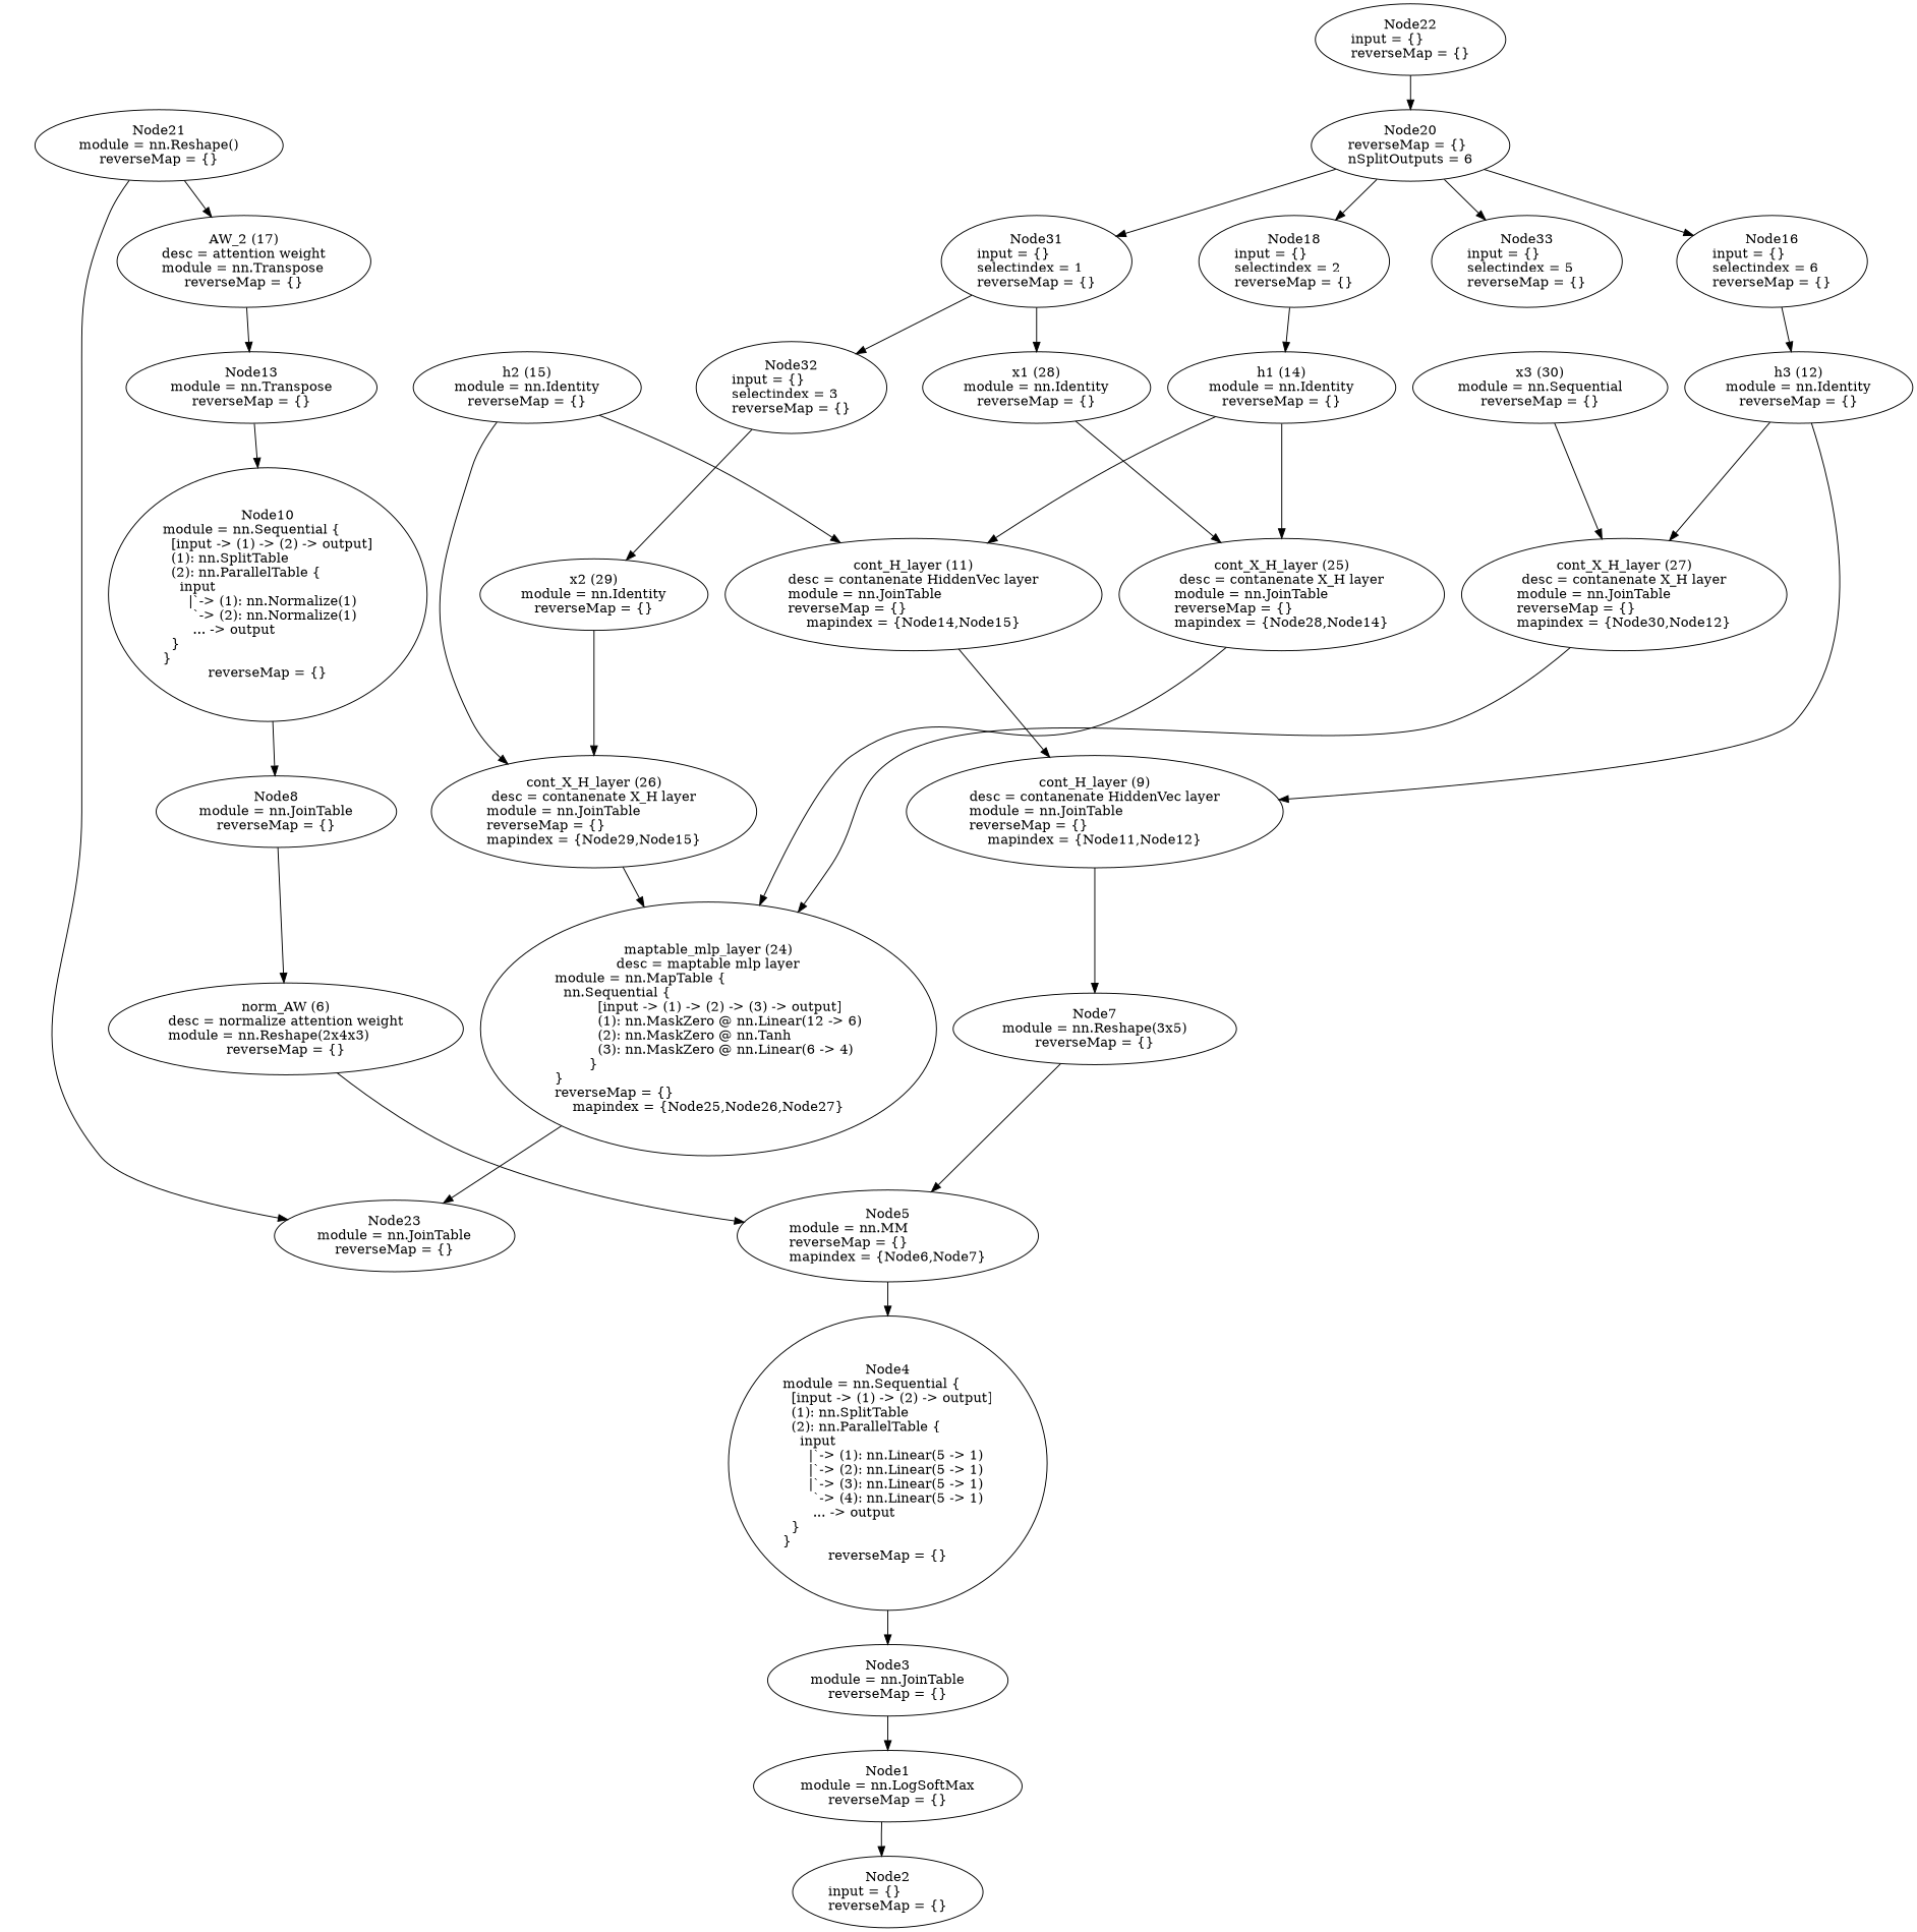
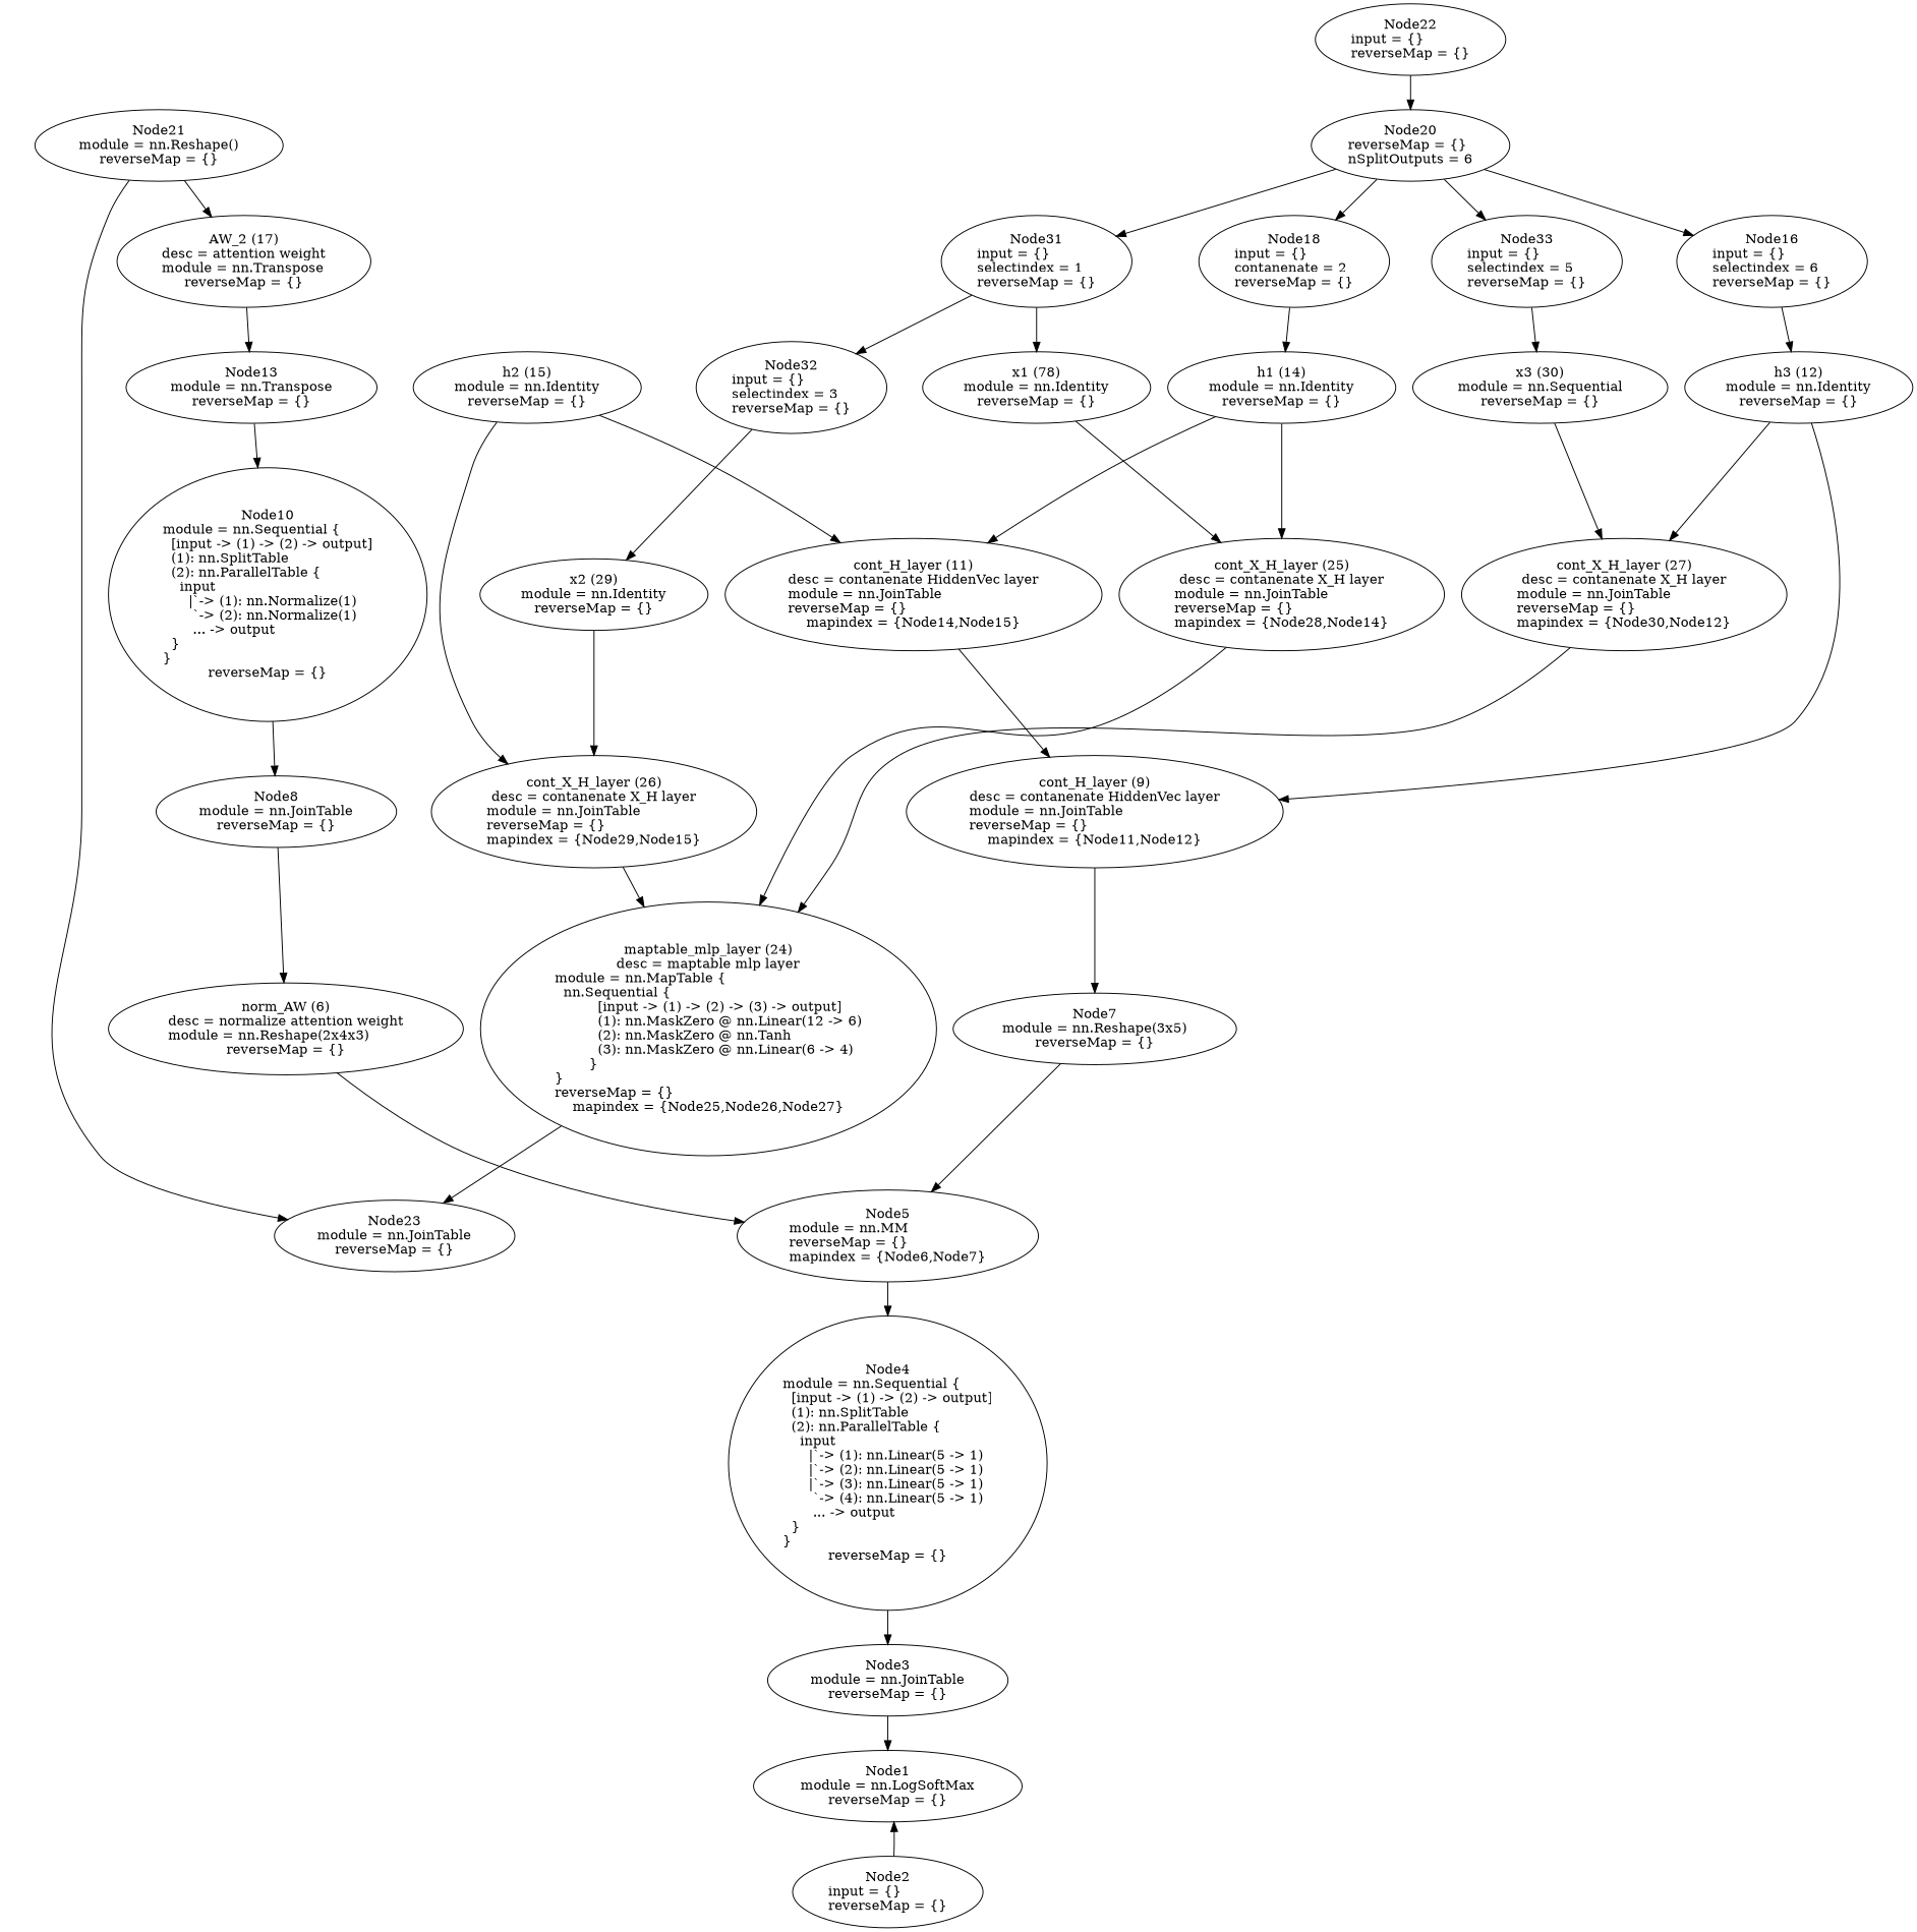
  digraph {
    node [shape=oval]
    n1 [height=1.041 label="Node1\nmodule = nn.LogSoftMax\lreverseMap = {}" width=3.1506]
    n2 [height=1.041 label="Node2\ninput = {}\lreverseMap = {}" width=2.1497]
    n3 [height=1.041 label="Node3\nmodule = nn.JoinTable\lreverseMap = {}" width=2.817]
    n4 [height=4.2819 label="Node4\nmodule = nn.Sequential {\l  [input -> (1) -> (2) -> output]\l  (1): nn.SplitTable\l  (2): nn.ParallelTable {\l    input\l      |`-> (1): nn.Linear(5 -> 1)\l      |`-> (2): nn.Linear(5 -> 1)\l      |`-> (3): nn.Linear(5 -> 1)\l       `-> (4): nn.Linear(5 -> 1)\l       ... -> output\l  }\l}\lreverseMap = {}" width=3.6797]
    n5 [height=1.3356 label="Node5\nmodule = nn.MM\lreverseMap = {}\lmapindex = {Node6,Node7}" width=3.4507]
    n6 [height=1.3356 label="norm_AW (6)\ndesc = normalize attention weight\nmodule = nn.Reshape(2x4x3)\lreverseMap = {}" width=3.9798]
    n7 [height=1.041 label="Node7\nmodule = nn.Reshape(3x5)\lreverseMap = {}" width=3.2553]
    n8 [height=1.041 label="Node8\nmodule = nn.JoinTable\lreverseMap = {}" width=2.817]
    n9 [height=1.6303 label="cont_H_layer (9)\ndesc = contanenate HiddenVec layer\nmodule = nn.JoinTable\lreverseMap = {}\lmapindex = {Node11,Node12}" width=4.2561]
    n10 [height=3.6927 label="Node10\nmodule = nn.Sequential {\l  [input -> (1) -> (2) -> output]\l  (1): nn.SplitTable\l  (2): nn.ParallelTable {\l    input\l      |`-> (1): nn.Normalize(1)\l       `-> (2): nn.Normalize(1)\l       ... -> output\l  }\l}\lreverseMap = {}" width=3.6797]
    n11 [height=1.6303 label="cont_H_layer (11)\ndesc = contanenate HiddenVec layer\nmodule = nn.JoinTable\lreverseMap = {}\lmapindex = {Node14,Node15}" width=4.2561]
    n12 [height=1.041 label="h3 (12)\nmodule = nn.Identity\lreverseMap = {}" width=2.6117]
    n13 [height=1.6303 label="cont_X_H_layer (27)\ndesc = contanenate X_H layer\nmodule = nn.JoinTable\lreverseMap = {}\lmapindex = {Node30,Node12}" width=3.7034]
    n14 [height=3.6927 label="maptable_mlp_layer (24)\ndesc = maptable mlp layer\nmodule = nn.MapTable {\l  nn.Sequential {\l          [input -> (1) -> (2) -> (3) -> output]\l          (1): nn.MaskZero @ nn.Linear(12 -> 6)\l          (2): nn.MaskZero @ nn.Tanh\l          (3): nn.MaskZero @ nn.Linear(6 -> 4)\l        }\l}\lreverseMap = {}\lmapindex = {Node25,Node26,Node27}" width=5.3617]
    n15 [height=1.041 label="Node23\nmodule = nn.JoinTable\lreverseMap = {}" width=2.817]
    n16 [height=1.041 label="Node13\nmodule = nn.Transpose\lreverseMap = {}" width=2.8644]
    n17 [height=1.041 label="h1 (14)\nmodule = nn.Identity\lreverseMap = {}" width=2.6117]
    n18 [height=1.6303 label="cont_X_H_layer (25)\ndesc = contanenate X_H layer\nmodule = nn.JoinTable\lreverseMap = {}\lmapindex = {Node28,Node14}" width=3.7034]
    n19 [height=1.041 label="h2 (15)\nmodule = nn.Identity\lreverseMap = {}" width=2.6117]
    n20 [height=1.6303 label="cont_X_H_layer (26)\ndesc = contanenate X_H layer\nmodule = nn.JoinTable\lreverseMap = {}\lmapindex = {Node29,Node15}" width=3.7034]
    n21 [height=1.3356 label="Node16\ninput = {}\lselectindex = 6\lreverseMap = {}" width=2.1497]
    n22 [height=1.3356 label="AW_2 (17)\ndesc = attention weight\nmodule = nn.Transpose\lreverseMap = {}" width=2.8644]
-   n23 [height=1.3356 label="Node18\ninput = {}\lselectindex = 2\lreverseMap = {}" width=2.1497]
+   n23 [height=1.3356 label="Node18\ninput = {}\lcontanenate = 2\lreverseMap = {}" width=2.1497]
    n24 [height=1.041 label="Node20\nreverseMap = {}\lnSplitOutputs = 6" width=2.2307]
    n25 [height=1.3356 label="Node31\ninput = {}\lselectindex = 1\lreverseMap = {}" width=2.1497]
    n26 [height=1.3356 label="Node33\ninput = {}\lselectindex = 5\lreverseMap = {}" width=2.1497]
    n27 [height=1.3356 label="Node32\ninput = {}\lselectindex = 3\lreverseMap = {}" width=2.1497]
-   n28 [height=1.041 label="x1 (28)\nmodule = nn.Identity\lreverseMap = {}" width=2.6117]
+   n28 [height=1.041 label="x1 (78)\nmodule = nn.Identity\lreverseMap = {}" width=2.6117]
    n29 [height=1.041 label="x2 (29)\nmodule = nn.Identity\lreverseMap = {}" width=2.6117]
    n30 [height=1.041 label="x3 (30)\nmodule = nn.Sequential\lreverseMap = {}" width=2.6117]
    n31 [height=1.041 label="Node21\nmodule = nn.Reshape()\lreverseMap = {}" width=2.8644]
    n32 [height=1.041 label="Node22\ninput = {}\lreverseMap = {}" width=2.1497]
-   n1 -> n2
+   n2 -> n1
    n3 -> n1
    n4 -> n3
    n5 -> n4
    n6 -> n5
    n7 -> n5
    n8 -> n6
    n9 -> n7
    n10 -> n8
    n11 -> n9
    n12 -> n9
    n12 -> n13
    n13 -> n14
    n14 -> n15
    n16 -> n10
    n17 -> n11
    n17 -> n18
    n18 -> n14
    n19 -> n11
    n19 -> n20
    n20 -> n14
    n21 -> n12
    n22 -> n16
    n23 -> n17
    n24 -> n21
    n24 -> n23
    n24 -> n25
    n24 -> n26
    n25 -> n27
    n25 -> n28
+   n26 -> n30
    n27 -> n29
    n28 -> n18
    n29 -> n20
    n30 -> n13
    n31 -> n15
    n31 -> n22
    n32 -> n24
  }
